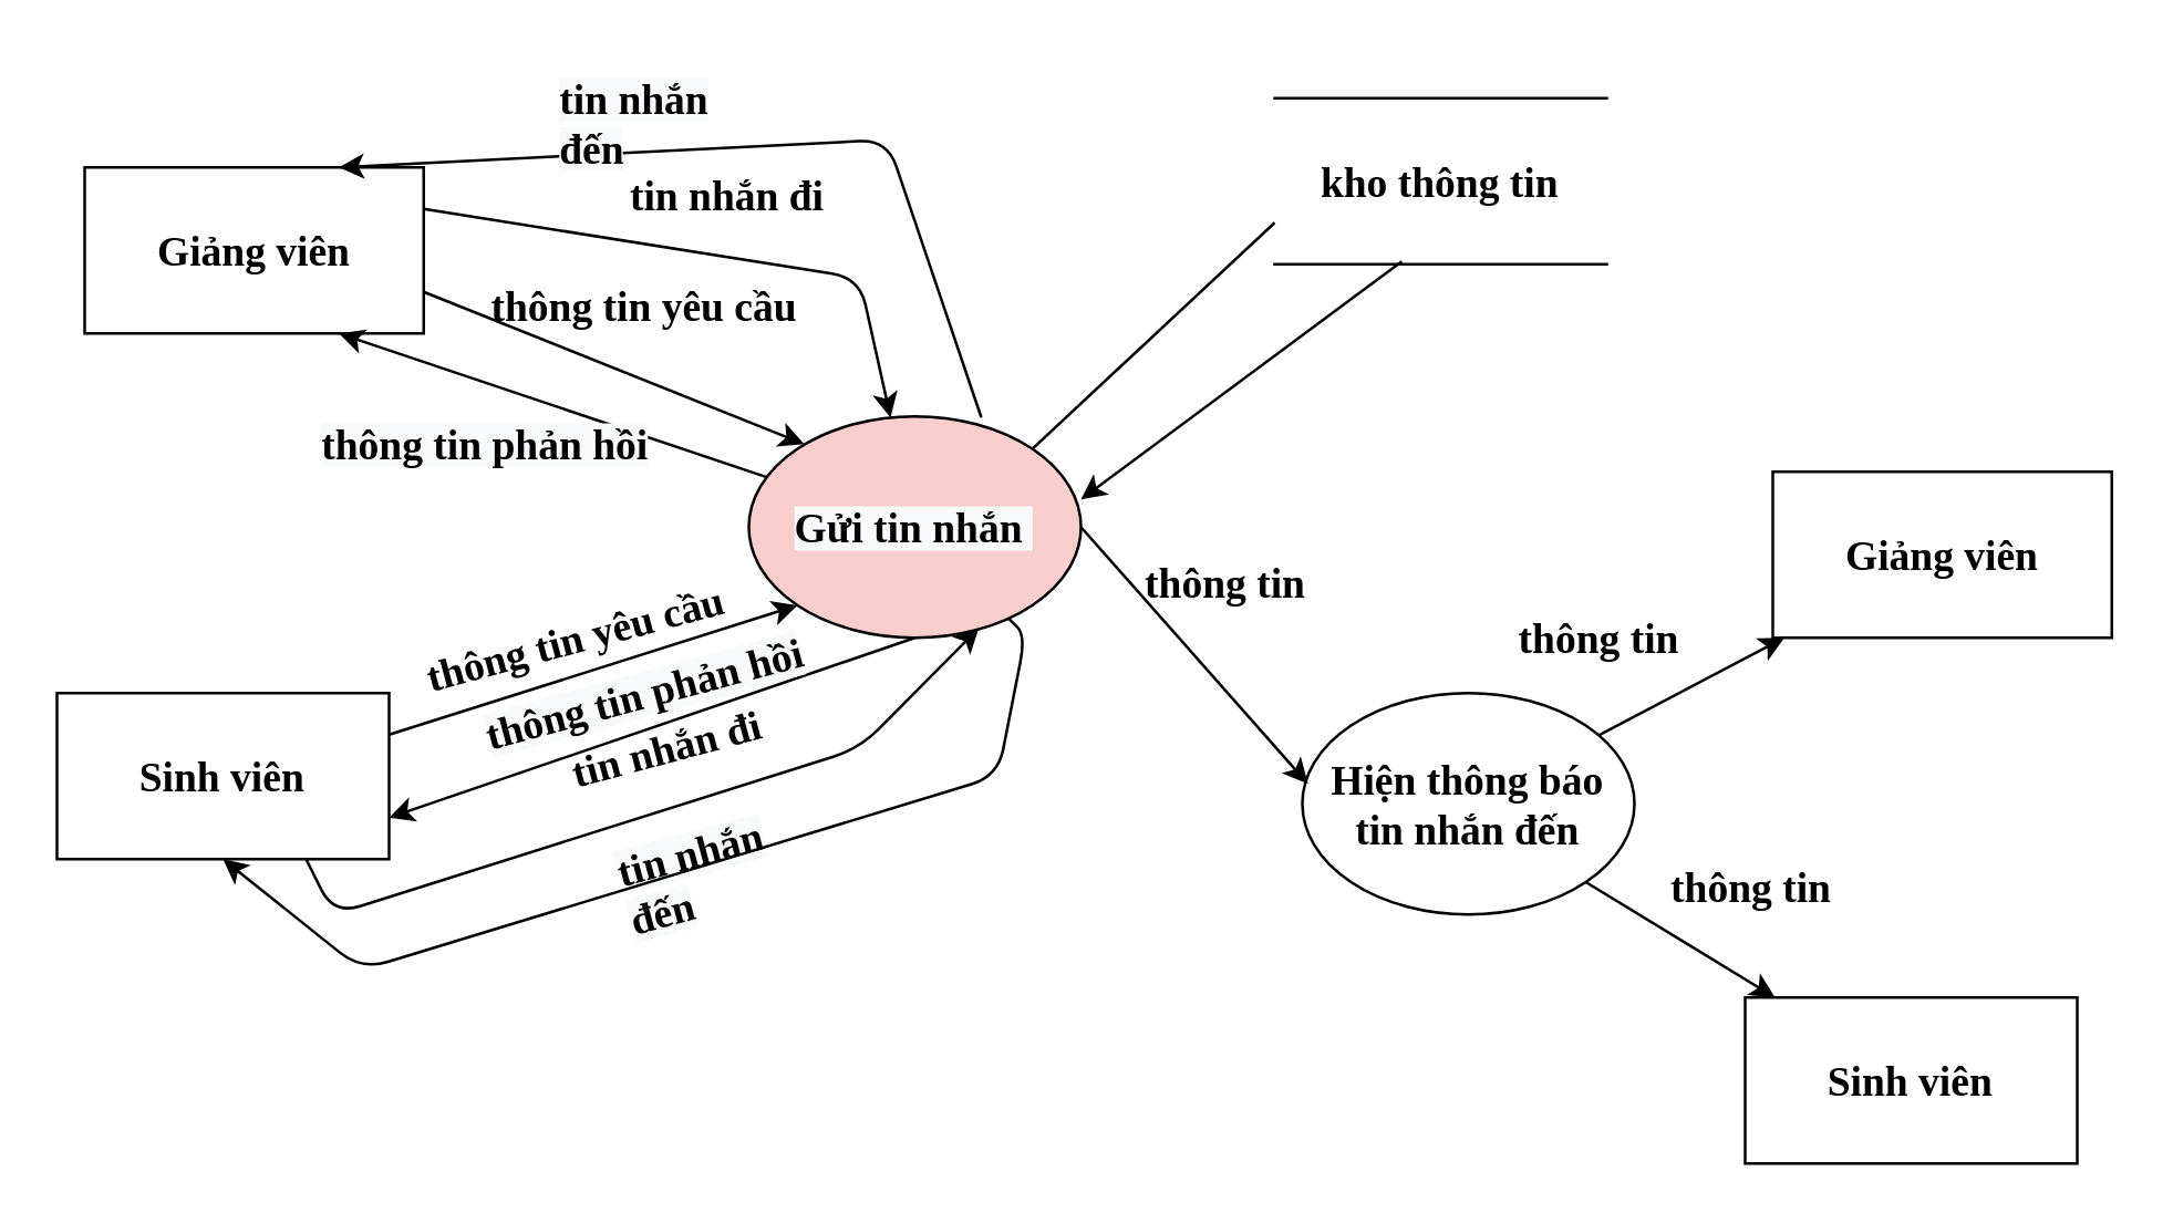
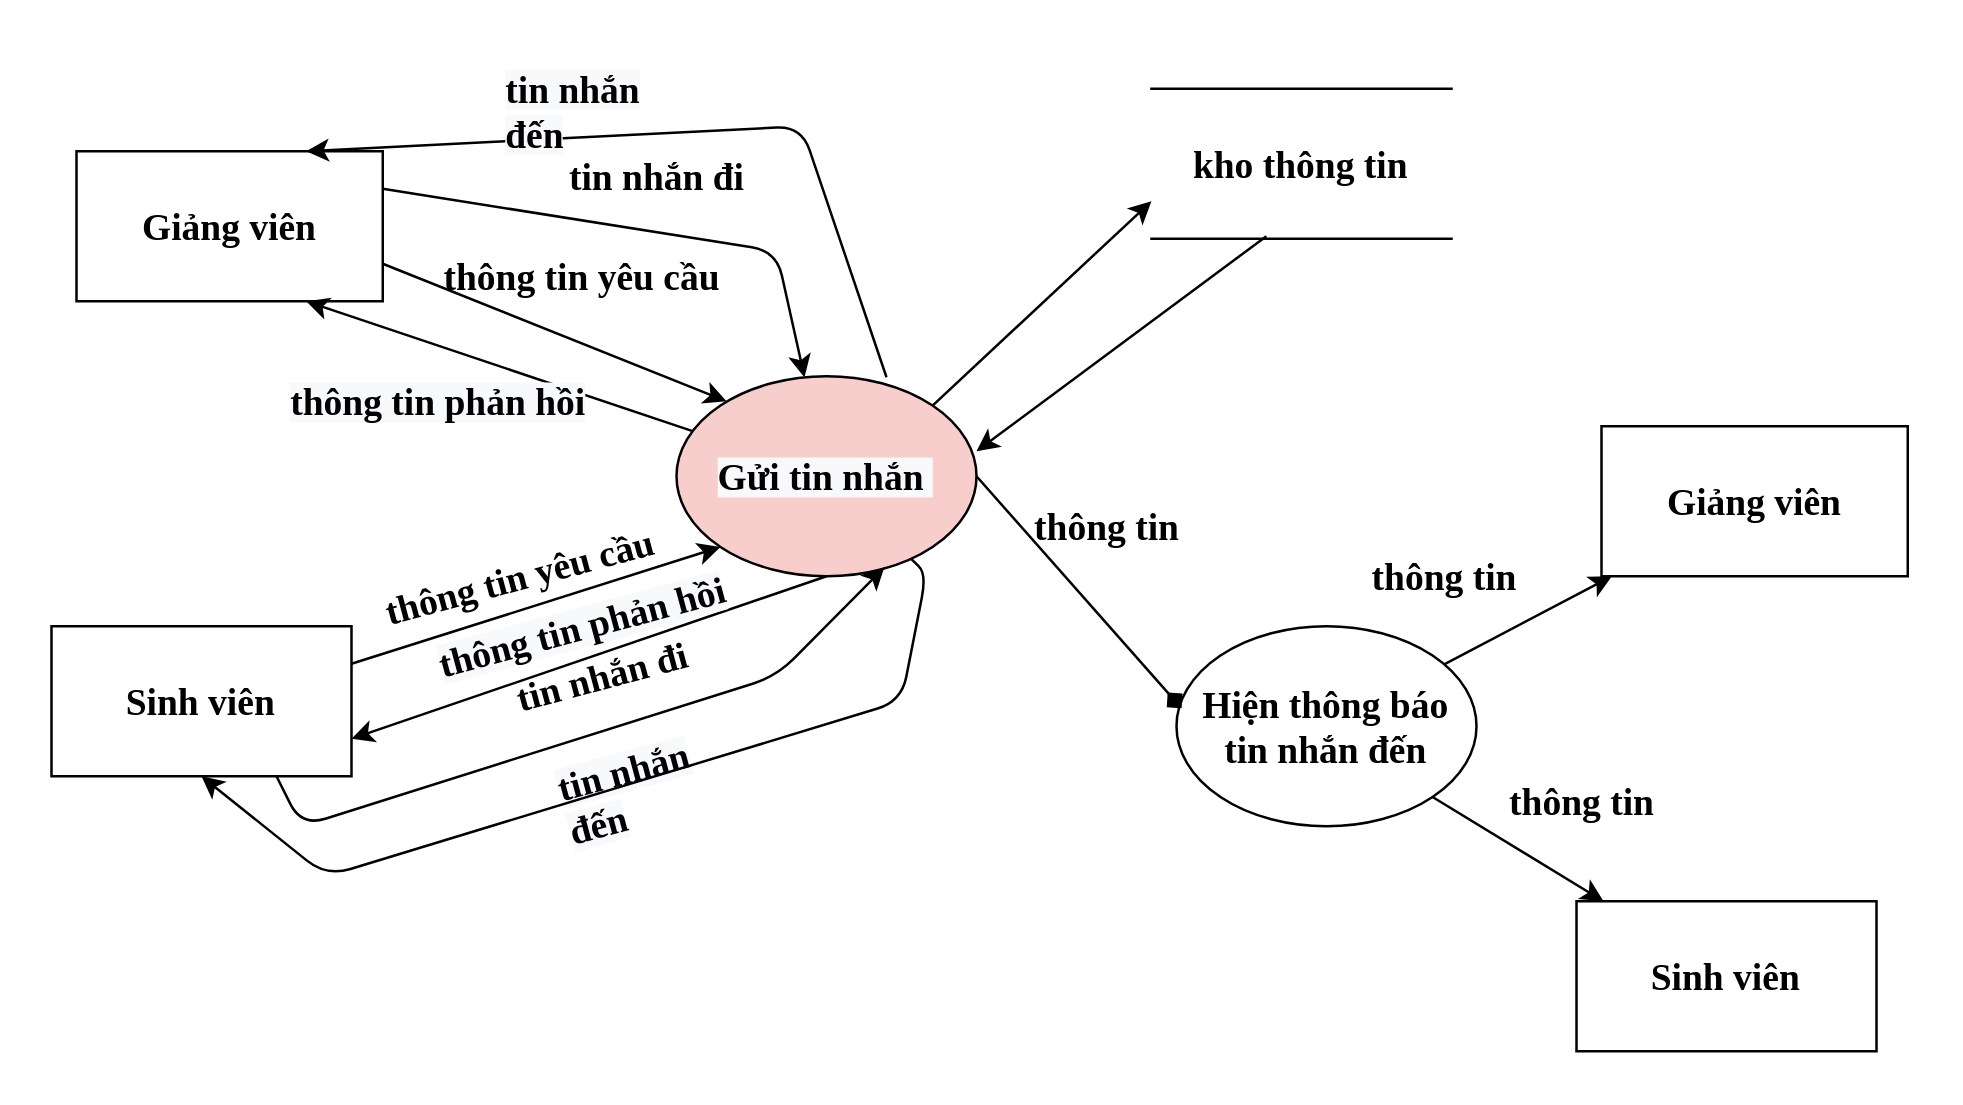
  <mxCell id="0" />
  <mxCell id="1" parent="0" />
  <mxCell id="2" value="&#10;&#10;&lt;span style=&quot;color: rgb(0, 0, 0); font-size: 15px; font-style: normal; letter-spacing: normal; text-align: center; text-indent: 0px; text-transform: none; word-spacing: 0px; background-color: rgb(248, 249, 250); display: inline; float: none;&quot;&gt;Gửi tin nhắn&amp;nbsp;&lt;/span&gt;&#10;&#10;" style="ellipse;whiteSpace=wrap;html=1;fontFamily=Times New Roman;fontSize=15;fontStyle=1;fillColor=#f8cecc;" parent="1" vertex="1"><mxGeometry x="270" y="150" width="120" height="80" as="geometry" /></mxCell>
  <mxCell id="3" value="&lt;span style=&quot;font-size: 15px;&quot;&gt;Hiện thông báo tin nhắn đến&lt;/span&gt;" style="ellipse;whiteSpace=wrap;html=1;fontFamily=Times New Roman;fontSize=15;fontStyle=1" parent="1" vertex="1"><mxGeometry x="470" y="250" width="120" height="80" as="geometry" /></mxCell>
  <mxCell id="4" value="thông tin yêu cầu" style="text;html=1;strokeColor=none;fillColor=none;align=center;verticalAlign=middle;whiteSpace=wrap;rounded=0;fontFamily=Times New Roman;fontSize=15;fontStyle=1" parent="1" vertex="1"><mxGeometry x="170" y="100" width="125" height="20" as="geometry" /></mxCell>
  <mxCell id="5" value="Sinh viên" style="rounded=0;whiteSpace=wrap;html=1;fontFamily=Times New Roman;fontSize=15;fontStyle=1" parent="1" vertex="1"><mxGeometry x="20" y="250" width="120" height="60" as="geometry" /></mxCell>
  <mxCell id="6" value="Giảng viên" style="rounded=0;whiteSpace=wrap;html=1;fontFamily=Times New Roman;fontSize=15;fontStyle=1" parent="1" vertex="1"><mxGeometry x="30" y="60" width="122.5" height="60" as="geometry" /></mxCell>
  <mxCell id="7" value="" style="endArrow=classic;html=1;exitX=1;exitY=0.75;exitDx=0;exitDy=0;fontFamily=Times New Roman;fontSize=15;fontStyle=1" parent="1" source="6" edge="1"><mxGeometry width="50" height="50" relative="1" as="geometry"><mxPoint x="330" y="240" as="sourcePoint" /><mxPoint x="290" y="160" as="targetPoint" /></mxGeometry></mxCell>
  <mxCell id="8" value="" style="endArrow=classic;html=1;entryX=0.75;entryY=1;entryDx=0;entryDy=0;fontFamily=Times New Roman;fontSize=15;fontStyle=1" parent="1" source="2" target="6" edge="1"><mxGeometry width="50" height="50" relative="1" as="geometry"><mxPoint x="330" y="240" as="sourcePoint" /><mxPoint x="380" y="190" as="targetPoint" /></mxGeometry></mxCell>
  <mxCell id="9" value="" style="endArrow=classic;html=1;entryX=0;entryY=1;entryDx=0;entryDy=0;exitX=1;exitY=0.25;exitDx=0;exitDy=0;fontFamily=Times New Roman;fontSize=15;fontStyle=1" parent="1" source="5" target="2" edge="1"><mxGeometry width="50" height="50" relative="1" as="geometry"><mxPoint x="330" y="240" as="sourcePoint" /><mxPoint x="380" y="190" as="targetPoint" /></mxGeometry></mxCell>
  <mxCell id="10" value="" style="endArrow=classic;html=1;entryX=1;entryY=0.75;entryDx=0;entryDy=0;fontFamily=Times New Roman;fontSize=15;fontStyle=1" parent="1" target="5" edge="1"><mxGeometry width="50" height="50" relative="1" as="geometry"><mxPoint x="330" y="230" as="sourcePoint" /><mxPoint x="380" y="190" as="targetPoint" /></mxGeometry></mxCell>
  <mxCell id="11" value="thông tin yêu cầu" style="text;html=1;strokeColor=none;fillColor=none;align=center;verticalAlign=middle;whiteSpace=wrap;rounded=0;rotation=-15;fontFamily=Times New Roman;fontSize=15;fontStyle=1" parent="1" vertex="1"><mxGeometry x="145" y="220" width="125" height="20" as="geometry" /></mxCell>
  <mxCell id="12" value="&#10;&#10;&lt;span style=&quot;color: rgb(0, 0, 0); font-size: 15px; font-style: normal; letter-spacing: normal; text-align: center; text-indent: 0px; text-transform: none; word-spacing: 0px; background-color: rgb(248, 249, 250); display: inline; float: none;&quot;&gt;thông tin phản hồi&lt;/span&gt;&#10;&#10;" style="text;html=1;strokeColor=none;fillColor=none;align=center;verticalAlign=middle;whiteSpace=wrap;rounded=0;fontFamily=Times New Roman;fontSize=15;fontStyle=1" parent="1" vertex="1"><mxGeometry x="110" y="150" width="130" height="20" as="geometry" /></mxCell>
  <mxCell id="13" value="&#10;&#10;&lt;span style=&quot;color: rgb(0, 0, 0); font-size: 15px; font-style: normal; letter-spacing: normal; text-align: center; text-indent: 0px; text-transform: none; word-spacing: 0px; background-color: rgb(248, 249, 250); display: inline; float: none;&quot;&gt;thông tin phản hồi&lt;/span&gt;&#10;&#10;" style="text;html=1;strokeColor=none;fillColor=none;align=center;verticalAlign=middle;whiteSpace=wrap;rounded=0;rotation=-15;fontFamily=Times New Roman;fontSize=15;fontStyle=1" parent="1" vertex="1"><mxGeometry x="165" y="240" width="135" height="20" as="geometry" /></mxCell>
- <mxCell id="14" value="" style="endArrow=classic;html=1;entryX=0.017;entryY=0.41;entryDx=0;entryDy=0;entryPerimeter=0;exitX=1;exitY=0.5;exitDx=0;exitDy=0;fontFamily=Times New Roman;fontSize=15;fontStyle=1" parent="1" source="2" target="3" edge="1"><mxGeometry width="50" height="50" relative="1" as="geometry"><mxPoint x="330" y="240" as="sourcePoint" /><mxPoint x="380" y="190" as="targetPoint" /></mxGeometry></mxCell>
+ <mxCell id="14" value="" style="endArrow=diamond;html=1;entryX=0.017;entryY=0.41;entryDx=0;entryDy=0;entryPerimeter=0;exitX=1;exitY=0.5;exitDx=0;exitDy=0;fontFamily=Times New Roman;fontSize=15;fontStyle=1;" parent="1" source="2" target="3" edge="1"><mxGeometry width="50" height="50" relative="1" as="geometry"><mxPoint x="330" y="240" as="sourcePoint" /><mxPoint x="380" y="190" as="targetPoint" /></mxGeometry></mxCell>
  <mxCell id="15" value="kho thông tin" style="shape=partialRectangle;whiteSpace=wrap;html=1;left=0;right=0;fillColor=none;fontFamily=Times New Roman;fontSize=15;fontStyle=1" parent="1" vertex="1"><mxGeometry x="460" y="35" width="120" height="60" as="geometry" /></mxCell>
- <mxCell id="16" value="" style="endArrow=none;html=1;entryX=0;entryY=0.75;entryDx=0;entryDy=0;exitX=1;exitY=0;exitDx=0;exitDy=0;fontFamily=Times New Roman;fontSize=15;fontStyle=1;" parent="1" source="2" target="15" edge="1"><mxGeometry width="50" height="50" relative="1" as="geometry"><mxPoint x="330" y="240" as="sourcePoint" /><mxPoint x="380" y="190" as="targetPoint" /></mxGeometry></mxCell>
+ <mxCell id="16" value="" style="endArrow=classic;html=1;entryX=0;entryY=0.75;entryDx=0;entryDy=0;exitX=1;exitY=0;exitDx=0;exitDy=0;fontFamily=Times New Roman;fontSize=15;fontStyle=1" parent="1" source="2" target="15" edge="1"><mxGeometry width="50" height="50" relative="1" as="geometry"><mxPoint x="330" y="240" as="sourcePoint" /><mxPoint x="380" y="190" as="targetPoint" /></mxGeometry></mxCell>
  <mxCell id="17" value="thông tin" style="text;html=1;strokeColor=none;fillColor=none;align=center;verticalAlign=middle;whiteSpace=wrap;rounded=0;fontFamily=Times New Roman;fontSize=15;fontStyle=1" parent="1" vertex="1"><mxGeometry x="380" y="200" width="125" height="20" as="geometry" /></mxCell>
  <mxCell id="18" value="tin nhắn đi" style="text;html=1;strokeColor=none;fillColor=none;align=center;verticalAlign=middle;whiteSpace=wrap;rounded=0;fontFamily=Times New Roman;fontSize=15;fontStyle=1" parent="1" vertex="1"><mxGeometry x="220" y="60" width="85" height="20" as="geometry" /></mxCell>
  <mxCell id="19" value="" style="endArrow=classic;html=1;exitX=1;exitY=0.25;exitDx=0;exitDy=0;fontFamily=Times New Roman;fontSize=15;fontStyle=1" parent="1" source="6" target="2" edge="1"><mxGeometry width="50" height="50" relative="1" as="geometry"><mxPoint x="330" y="240" as="sourcePoint" /><mxPoint x="380" y="190" as="targetPoint" /><Array as="points"><mxPoint x="310" y="100" /></Array></mxGeometry></mxCell>
  <mxCell id="20" value="" style="endArrow=classic;html=1;entryX=0.75;entryY=0;entryDx=0;entryDy=0;exitX=0.7;exitY=0.005;exitDx=0;exitDy=0;exitPerimeter=0;fontFamily=Times New Roman;fontSize=15;fontStyle=1" parent="1" source="2" target="6" edge="1"><mxGeometry width="50" height="50" relative="1" as="geometry"><mxPoint x="330" y="240" as="sourcePoint" /><mxPoint x="380" y="190" as="targetPoint" /><Array as="points"><mxPoint x="320" y="50" /></Array></mxGeometry></mxCell>
  <mxCell id="21" value="&lt;span style=&quot;color: rgb(0, 0, 0); font-size: 15px; font-style: normal; letter-spacing: normal; text-align: center; text-indent: 0px; text-transform: none; word-spacing: 0px; background-color: rgb(248, 249, 250); display: inline; float: none;&quot;&gt;tin nhắn đến&lt;/span&gt;" style="text;whiteSpace=wrap;html=1;fontFamily=Times New Roman;fontSize=15;fontStyle=1" parent="1" vertex="1"><mxGeometry x="200" y="20" width="80" height="30" as="geometry" /></mxCell>
  <mxCell id="22" value="" style="endArrow=classic;html=1;exitX=0.75;exitY=1;exitDx=0;exitDy=0;entryX=0.693;entryY=0.955;entryDx=0;entryDy=0;entryPerimeter=0;fontFamily=Times New Roman;fontSize=15;fontStyle=1" parent="1" source="5" target="2" edge="1"><mxGeometry width="50" height="50" relative="1" as="geometry"><mxPoint x="330" y="240" as="sourcePoint" /><mxPoint x="380" y="190" as="targetPoint" /><Array as="points"><mxPoint x="120" y="330" /><mxPoint x="310" y="270" /></Array></mxGeometry></mxCell>
  <mxCell id="23" value="&lt;span style=&quot;color: rgb(0, 0, 0); font-size: 15px; font-style: normal; letter-spacing: normal; text-align: center; text-indent: 0px; text-transform: none; word-spacing: 0px; background-color: rgb(248, 249, 250); display: inline; float: none;&quot;&gt;tin nhắn đến&lt;/span&gt;" style="text;whiteSpace=wrap;html=1;rotation=-15;fontFamily=Times New Roman;fontSize=15;fontStyle=1" parent="1" vertex="1"><mxGeometry x="220" y="290" width="80" height="30" as="geometry" /></mxCell>
  <mxCell id="24" value="tin nhắn đi" style="text;html=1;strokeColor=none;fillColor=none;align=center;verticalAlign=middle;whiteSpace=wrap;rounded=0;rotation=-15;fontFamily=Times New Roman;fontSize=15;fontStyle=1" parent="1" vertex="1"><mxGeometry x="197.5" y="260" width="85" height="20" as="geometry" /></mxCell>
  <mxCell id="25" value="" style="endArrow=classic;html=1;entryX=0.5;entryY=1;entryDx=0;entryDy=0;fontFamily=Times New Roman;fontSize=15;fontStyle=1" parent="1" source="2" target="5" edge="1"><mxGeometry width="50" height="50" relative="1" as="geometry"><mxPoint x="330" y="240" as="sourcePoint" /><mxPoint x="380" y="190" as="targetPoint" /><Array as="points"><mxPoint x="370" y="229" /><mxPoint x="360" y="280" /><mxPoint x="130" y="350" /></Array></mxGeometry></mxCell>
  <mxCell id="26" value="Sinh viên" style="rounded=0;whiteSpace=wrap;html=1;fontFamily=Times New Roman;fontSize=15;fontStyle=1" parent="1" vertex="1"><mxGeometry x="630" y="360" width="120" height="60" as="geometry" /></mxCell>
  <mxCell id="27" value="Giảng viên" style="rounded=0;whiteSpace=wrap;html=1;fontFamily=Times New Roman;fontSize=15;fontStyle=1" parent="1" vertex="1"><mxGeometry x="640" y="170" width="122.5" height="60" as="geometry" /></mxCell>
  <mxCell id="28" value="" style="endArrow=classic;html=1;fontFamily=Times New Roman;fontSize=15;fontStyle=1" parent="1" source="3" target="27" edge="1"><mxGeometry width="50" height="50" relative="1" as="geometry"><mxPoint x="330" y="240" as="sourcePoint" /><mxPoint x="380" y="190" as="targetPoint" /></mxGeometry></mxCell>
  <mxCell id="29" value="" style="endArrow=classic;html=1;exitX=1;exitY=1;exitDx=0;exitDy=0;fontFamily=Times New Roman;fontSize=15;fontStyle=1" parent="1" source="3" target="26" edge="1"><mxGeometry width="50" height="50" relative="1" as="geometry"><mxPoint x="330" y="240" as="sourcePoint" /><mxPoint x="380" y="190" as="targetPoint" /></mxGeometry></mxCell>
  <mxCell id="30" value="thông tin" style="text;html=1;strokeColor=none;fillColor=none;align=center;verticalAlign=middle;whiteSpace=wrap;rounded=0;fontFamily=Times New Roman;fontSize=15;fontStyle=1" parent="1" vertex="1"><mxGeometry x="515" y="220" width="125" height="20" as="geometry" /></mxCell>
  <mxCell id="31" value="thông tin" style="text;html=1;strokeColor=none;fillColor=none;align=center;verticalAlign=middle;whiteSpace=wrap;rounded=0;fontFamily=Times New Roman;fontSize=15;fontStyle=1" parent="1" vertex="1"><mxGeometry x="570" y="310" width="125" height="20" as="geometry" /></mxCell>
  <mxCell id="32" value="" style="endArrow=classic;html=1;exitX=0.383;exitY=0.983;exitDx=0;exitDy=0;fontFamily=Times New Roman;fontSize=15;fontStyle=1;exitPerimeter=0;" parent="1" source="15" edge="1"><mxGeometry width="50" height="50" relative="1" as="geometry"><mxPoint x="330" y="230" as="sourcePoint" /><mxPoint x="390" y="180" as="targetPoint" /></mxGeometry></mxCell>
